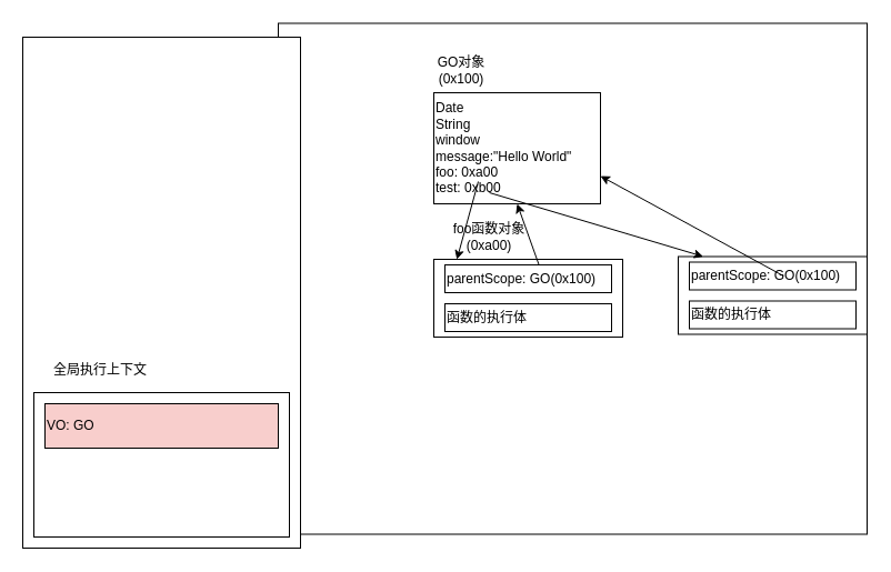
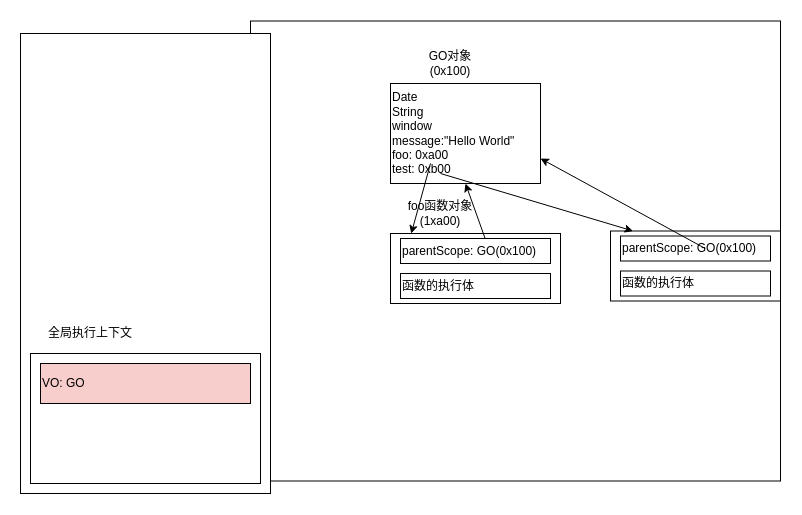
  <mxCell id="0" />
  <mxCell id="1" parent="0" />
  <mxCell id="2" value="" style="rounded=0;whiteSpace=wrap;html=1;" parent="1" vertex="1"><mxGeometry x="250" y="20.5" width="530" height="460" as="geometry" /></mxCell>
  <mxCell id="3" value="Date&lt;br&gt;String&lt;br&gt;window&lt;br&gt;message:&quot;Hello World&quot;&lt;br&gt;foo:&amp;nbsp;&lt;span style=&quot;text-align: center&quot;&gt;0xa00&lt;br&gt;test: 0xb00&lt;br&gt;&lt;/span&gt;" style="rounded=0;whiteSpace=wrap;html=1;align=left;" parent="1" vertex="1"><mxGeometry x="390" y="83" width="150" height="100" as="geometry" /></mxCell>
- <mxCell id="4" value="GO对象(0x100)" style="text;html=1;strokeColor=none;fillColor=none;align=center;verticalAlign=middle;whiteSpace=wrap;rounded=0;" parent="1" vertex="1"><mxGeometry x="390" y="53" width="50" height="20" as="geometry" /></mxCell>
+ <mxCell id="4" value="GO对象(0x100)" style="text;html=1;strokeColor=none;fillColor=none;align=center;verticalAlign=middle;whiteSpace=wrap;rounded=0;" parent="1" vertex="1"><mxGeometry x="425" y="53" width="50" height="20" as="geometry" /></mxCell>
  <mxCell id="5" value="" style="rounded=0;whiteSpace=wrap;html=1;align=left;" parent="1" vertex="1"><mxGeometry x="20" y="33" width="250" height="460" as="geometry" /></mxCell>
  <mxCell id="6" value="" style="rounded=0;whiteSpace=wrap;html=1;align=left;" parent="1" vertex="1"><mxGeometry x="30" y="353" width="230" height="130" as="geometry" /></mxCell>
  <mxCell id="7" value="全局执行上下文" style="text;html=1;strokeColor=none;fillColor=none;align=center;verticalAlign=middle;whiteSpace=wrap;rounded=0;" parent="1" vertex="1"><mxGeometry x="40" y="323" width="100" height="20" as="geometry" /></mxCell>
  <mxCell id="8" value="VO: GO" style="rounded=0;whiteSpace=wrap;html=1;align=left;fillColor=#f8cecc;" parent="1" vertex="1"><mxGeometry x="40" y="363" width="210" height="40" as="geometry" /></mxCell>
  <mxCell id="9" value="" style="rounded=0;whiteSpace=wrap;html=1;align=left;" parent="1" vertex="1"><mxGeometry x="390" y="233" width="170" height="70" as="geometry" /></mxCell>
- <mxCell id="10" value="foo函数对象(0xa00)" style="text;html=1;strokeColor=none;fillColor=none;align=center;verticalAlign=middle;whiteSpace=wrap;rounded=0;" parent="1" vertex="1"><mxGeometry x="400" y="203" width="80" height="20" as="geometry" /></mxCell>
+ <mxCell id="10" value="foo函数对象(1xa00)" style="text;html=1;strokeColor=none;fillColor=none;align=center;verticalAlign=middle;whiteSpace=wrap;rounded=0;" parent="1" vertex="1"><mxGeometry x="400" y="203" width="80" height="20" as="geometry" /></mxCell>
  <mxCell id="11" value="parentScope: GO(0x100)" style="rounded=0;whiteSpace=wrap;html=1;align=left;" parent="1" vertex="1"><mxGeometry x="400" y="238" width="150" height="25" as="geometry" /></mxCell>
  <mxCell id="12" value="函数的执行体" style="rounded=0;whiteSpace=wrap;html=1;align=left;" parent="1" vertex="1"><mxGeometry x="400" y="273" width="150" height="25" as="geometry" /></mxCell>
  <mxCell id="13" value="" style="endArrow=classic;html=1;entryX=0.122;entryY=0.002;entryDx=0;entryDy=0;entryPerimeter=0;" parent="1" target="9" edge="1"><mxGeometry width="50" height="50" relative="1" as="geometry"><mxPoint x="430" y="163" as="sourcePoint" /><mxPoint x="480" y="113" as="targetPoint" /></mxGeometry></mxCell>
  <mxCell id="14" value="" style="endArrow=classic;html=1;entryX=0.5;entryY=1;entryDx=0;entryDy=0;" parent="1" target="3" edge="1"><mxGeometry width="50" height="50" relative="1" as="geometry"><mxPoint x="484.63" y="238" as="sourcePoint" /><mxPoint x="465.37" y="308.14" as="targetPoint" /></mxGeometry></mxCell>
  <mxCell id="15" value="" style="rounded=0;whiteSpace=wrap;html=1;align=left;" parent="1" vertex="1"><mxGeometry x="610" y="230.5" width="170" height="70" as="geometry" /></mxCell>
  <mxCell id="16" value="parentScope: GO(0x100)" style="rounded=0;whiteSpace=wrap;html=1;align=left;" parent="1" vertex="1"><mxGeometry x="620" y="235.5" width="150" height="25" as="geometry" /></mxCell>
  <mxCell id="17" value="函数的执行体" style="rounded=0;whiteSpace=wrap;html=1;align=left;" parent="1" vertex="1"><mxGeometry x="620" y="270.5" width="150" height="25" as="geometry" /></mxCell>
  <mxCell id="18" value="" style="endArrow=classic;html=1;entryX=0.084;entryY=-0.2;entryDx=0;entryDy=0;entryPerimeter=0;" parent="1" target="16" edge="1"><mxGeometry width="50" height="50" relative="1" as="geometry"><mxPoint x="440" y="173" as="sourcePoint" /><mxPoint x="420.74" y="243.14" as="targetPoint" /></mxGeometry></mxCell>
  <mxCell id="19" value="" style="endArrow=classic;html=1;entryX=1;entryY=0.75;entryDx=0;entryDy=0;" parent="1" target="3" edge="1"><mxGeometry width="50" height="50" relative="1" as="geometry"><mxPoint x="704.81" y="248" as="sourcePoint" /><mxPoint x="685.18" y="193" as="targetPoint" /></mxGeometry></mxCell>
